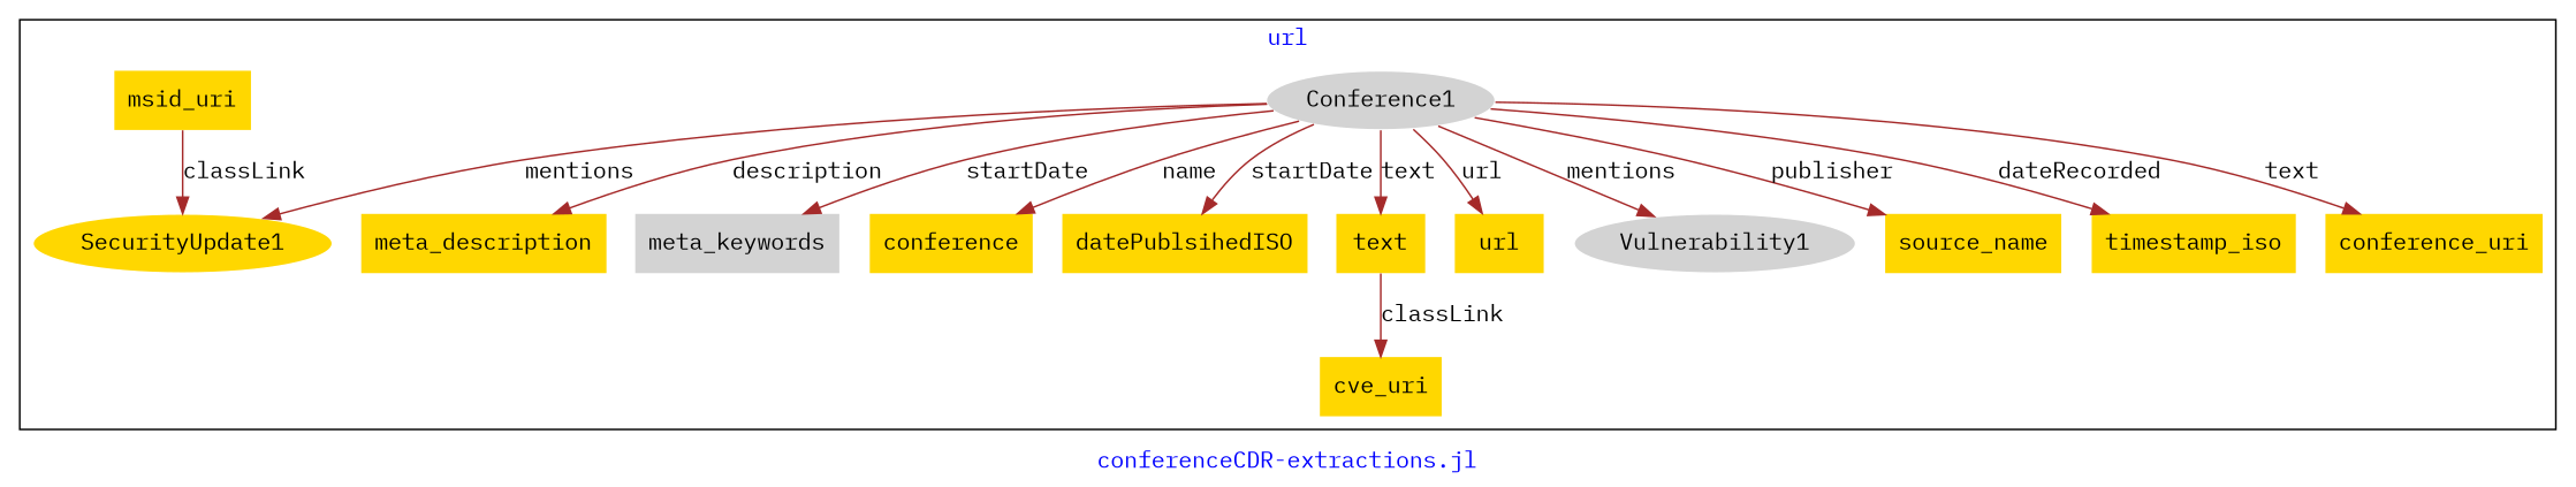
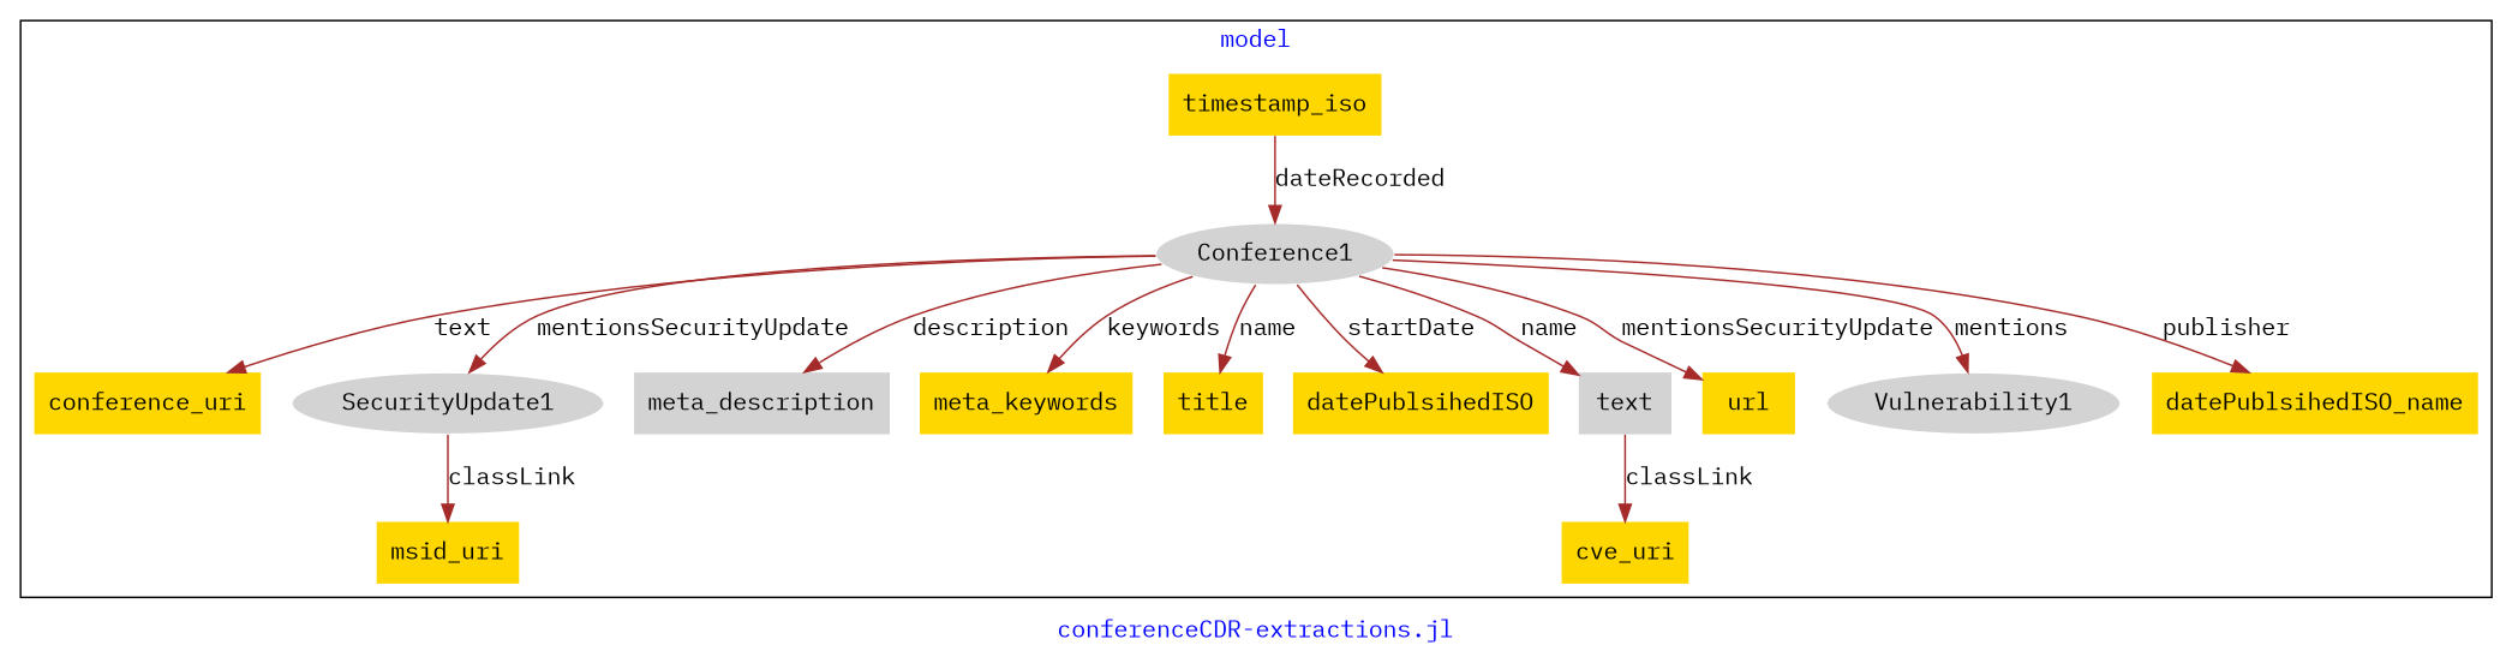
  digraph {
    fontcolor=blue
    fontname="IBM Plex Mono"
    label="conferenceCDR-extractions.jl"
    remincross=true
    node [fillcolor=gold fontname="IBM Plex Mono" style=filled shape=plaintext]
    edge [color=brown fontcolor=black fontname="IBM Plex Mono"]
    n1 [color=white fillcolor=lightgray label=Conference1 shape=""]
    n2 [label=conference_uri]
-   n3 [color=white label=SecurityUpdate1 shape=""]
-   n4 [label=meta_description]
-   n5 [fillcolor=lightgray label=meta_keywords]
-   n6 [label=conference]
+   n3 [color=white fillcolor=lightgray label=SecurityUpdate1 shape=""]
+   n4 [fillcolor=lightgray label=meta_description]
+   n5 [label=meta_keywords]
+   n6 [label=title]
    n7 [label=datePublsihedISO]
-   n8 [label=text]
+   n8 [fillcolor=lightgray label=text]
    n9 [label=url]
    n10 [label=msid_uri]
    n11 [color=white fillcolor=lightgray label=Vulnerability1 shape=""]
    n12 [label=cve_uri]
-   n13 [label=source_name]
+   n13 [label=datePublsihedISO_name]
    n14 [label=timestamp_iso]
    subgraph cluster_1 {
-     label=url
+     label=model
      n1
      n2
      n3
      n4
      n5
      n6
      n7
      n8
      n9
      n10
      n11
      n12
      n13
      n14
    }
    n1 -> n2 [label=text]
-   n1 -> n3 [label=mentions]
+   n1 -> n3 [label=mentionsSecurityUpdate]
    n1 -> n4 [label=description]
-   n1 -> n5 [label=startDate]
+   n1 -> n5 [label=keywords]
    n1 -> n6 [label=name]
    n1 -> n7 [label=startDate]
-   n1 -> n8 [label=text]
-   n1 -> n9 [label=url]
+   n1 -> n8 [label=name]
+   n1 -> n9 [label=mentionsSecurityUpdate]
    n1 -> n11 [label=mentions]
    n1 -> n13 [label=publisher]
-   n1 -> n14 [label=dateRecorded]
-   n10 -> n3 [label=classLink]
+   n14 -> n1 [label=dateRecorded]
+   n3 -> n10 [label=classLink]
    n8 -> n12 [label=classLink]
  }
